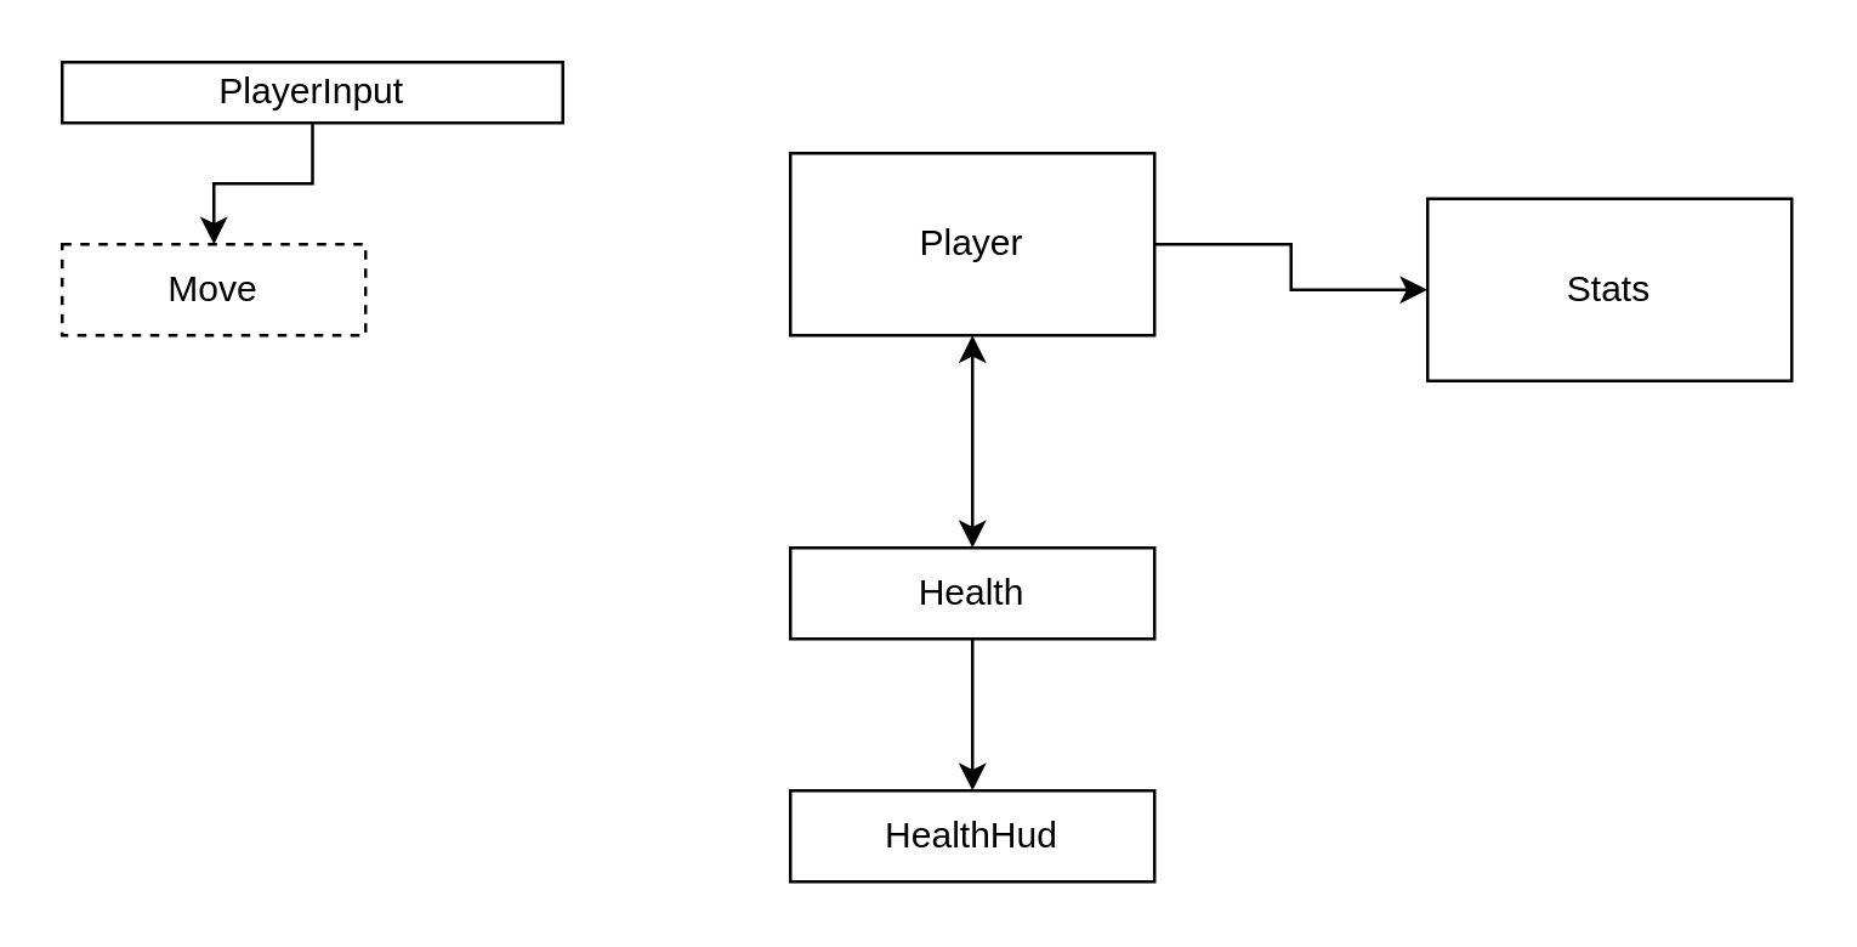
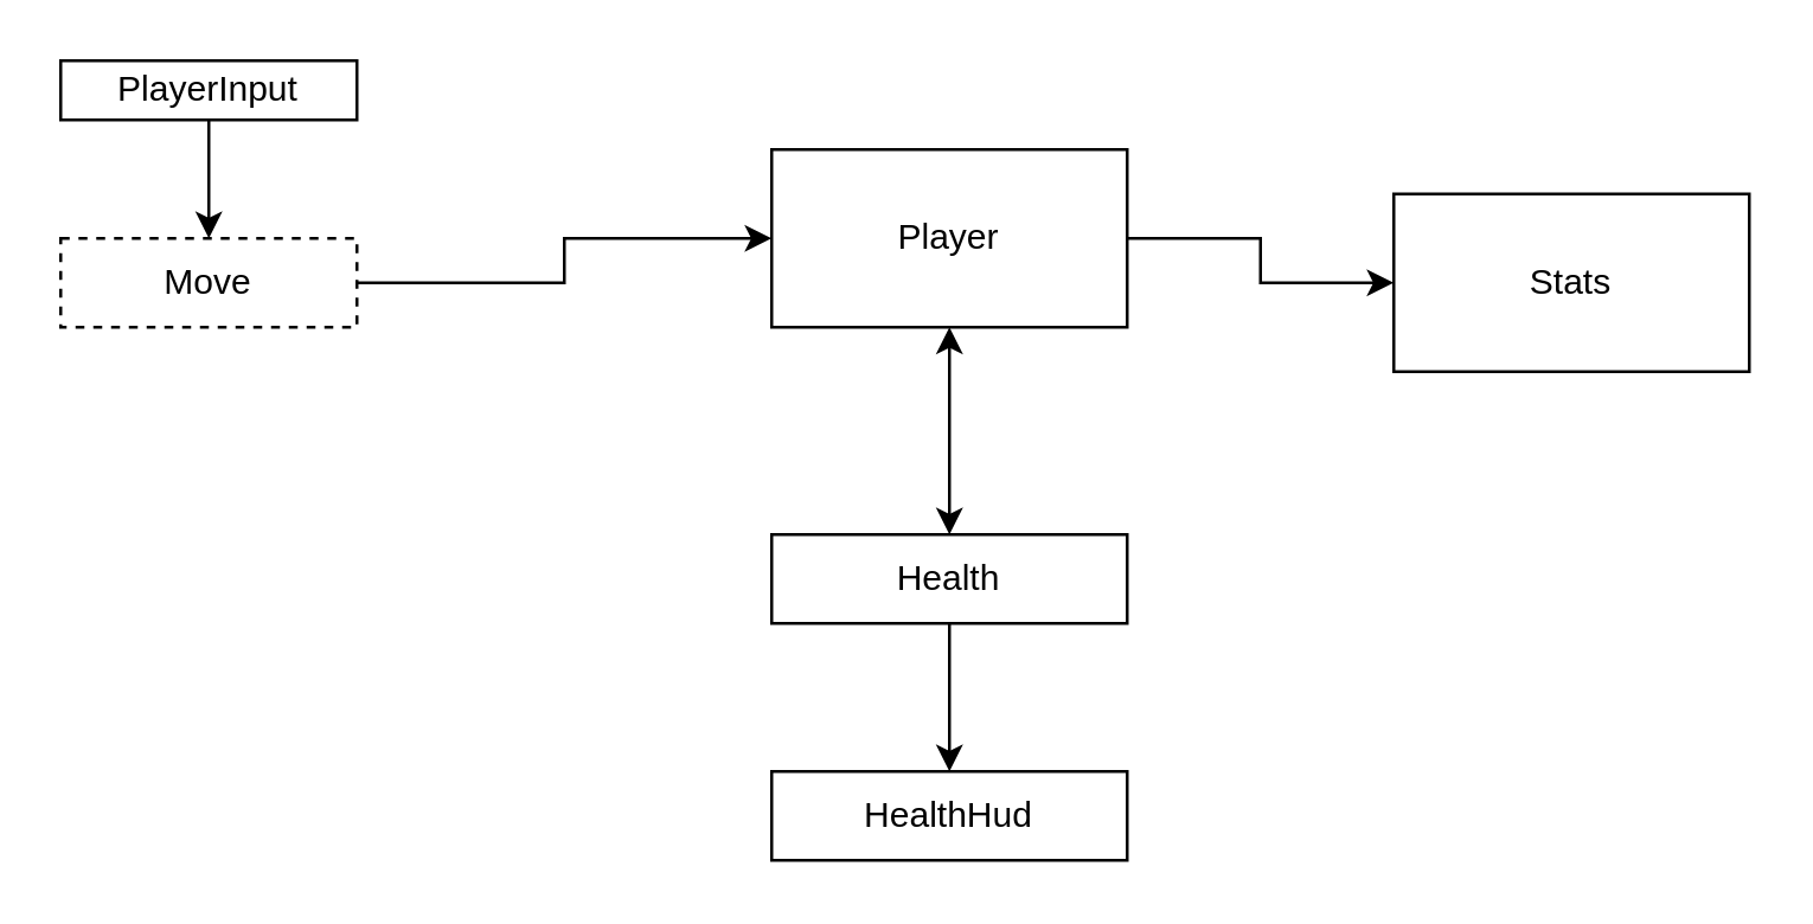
  <mxCell id="0" />
  <mxCell id="1" parent="0" />
  <mxCell id="2" style="edgeStyle=orthogonalEdgeStyle;rounded=0;orthogonalLoop=1;jettySize=auto;html=1;" edge="1" parent="1" source="3" target="7"><mxGeometry relative="1" as="geometry" /></mxCell>
  <mxCell id="3" value="Player&lt;br&gt;" style="rounded=0;whiteSpace=wrap;html=1;" vertex="1" parent="1"><mxGeometry x="260" y="50" width="120" height="60" as="geometry" /></mxCell>
  <mxCell id="4" style="edgeStyle=orthogonalEdgeStyle;rounded=0;orthogonalLoop=1;jettySize=auto;html=1;" edge="1" parent="1" source="5" target="6"><mxGeometry relative="1" as="geometry" /></mxCell>
  <mxCell id="5" value="Health" style="rounded=0;whiteSpace=wrap;html=1;" vertex="1" parent="1"><mxGeometry x="260" y="180" width="120" height="30" as="geometry" /></mxCell>
  <mxCell id="6" value="HealthHud" style="rounded=0;whiteSpace=wrap;html=1;" vertex="1" parent="1"><mxGeometry x="260" y="260" width="120" height="30" as="geometry" /></mxCell>
  <mxCell id="7" value="Stats&lt;br&gt;" style="rounded=0;whiteSpace=wrap;html=1;" vertex="1" parent="1"><mxGeometry x="470" y="65" width="120" height="60" as="geometry" /></mxCell>
  <mxCell id="8" value="" style="endArrow=classic;startArrow=classic;html=1;rounded=0;exitX=0.5;exitY=0;exitDx=0;exitDy=0;entryX=0.5;entryY=1;entryDx=0;entryDy=0;" edge="1" parent="1" source="5" target="3"><mxGeometry width="50" height="50" relative="1" as="geometry"><mxPoint x="560" y="360" as="sourcePoint" /><mxPoint x="610" y="310" as="targetPoint" /></mxGeometry></mxCell>
+ <mxCell id="9" style="edgeStyle=orthogonalEdgeStyle;rounded=0;orthogonalLoop=1;jettySize=auto;html=1;entryX=0;entryY=0.5;entryDx=0;entryDy=0;" edge="1" parent="1" source="10" target="3"><mxGeometry relative="1" as="geometry" /></mxCell>
  <mxCell id="10" value="Move" style="rounded=0;whiteSpace=wrap;html=1;dashed=1;" vertex="1" parent="1"><mxGeometry x="20" y="80" width="100" height="30" as="geometry" /></mxCell>
  <mxCell id="11" style="edgeStyle=orthogonalEdgeStyle;rounded=0;orthogonalLoop=1;jettySize=auto;html=1;" edge="1" parent="1" source="12" target="10"><mxGeometry relative="1" as="geometry" /></mxCell>
- <mxCell id="12" value="PlayerInput" style="rounded=0;whiteSpace=wrap;html=1;" vertex="1" parent="1"><mxGeometry x="20" y="20" width="165" height="20" as="geometry" /></mxCell>
+ <mxCell id="12" value="PlayerInput" style="rounded=0;whiteSpace=wrap;html=1;" vertex="1" parent="1"><mxGeometry x="20" y="20" width="100" height="20" as="geometry" /></mxCell>
